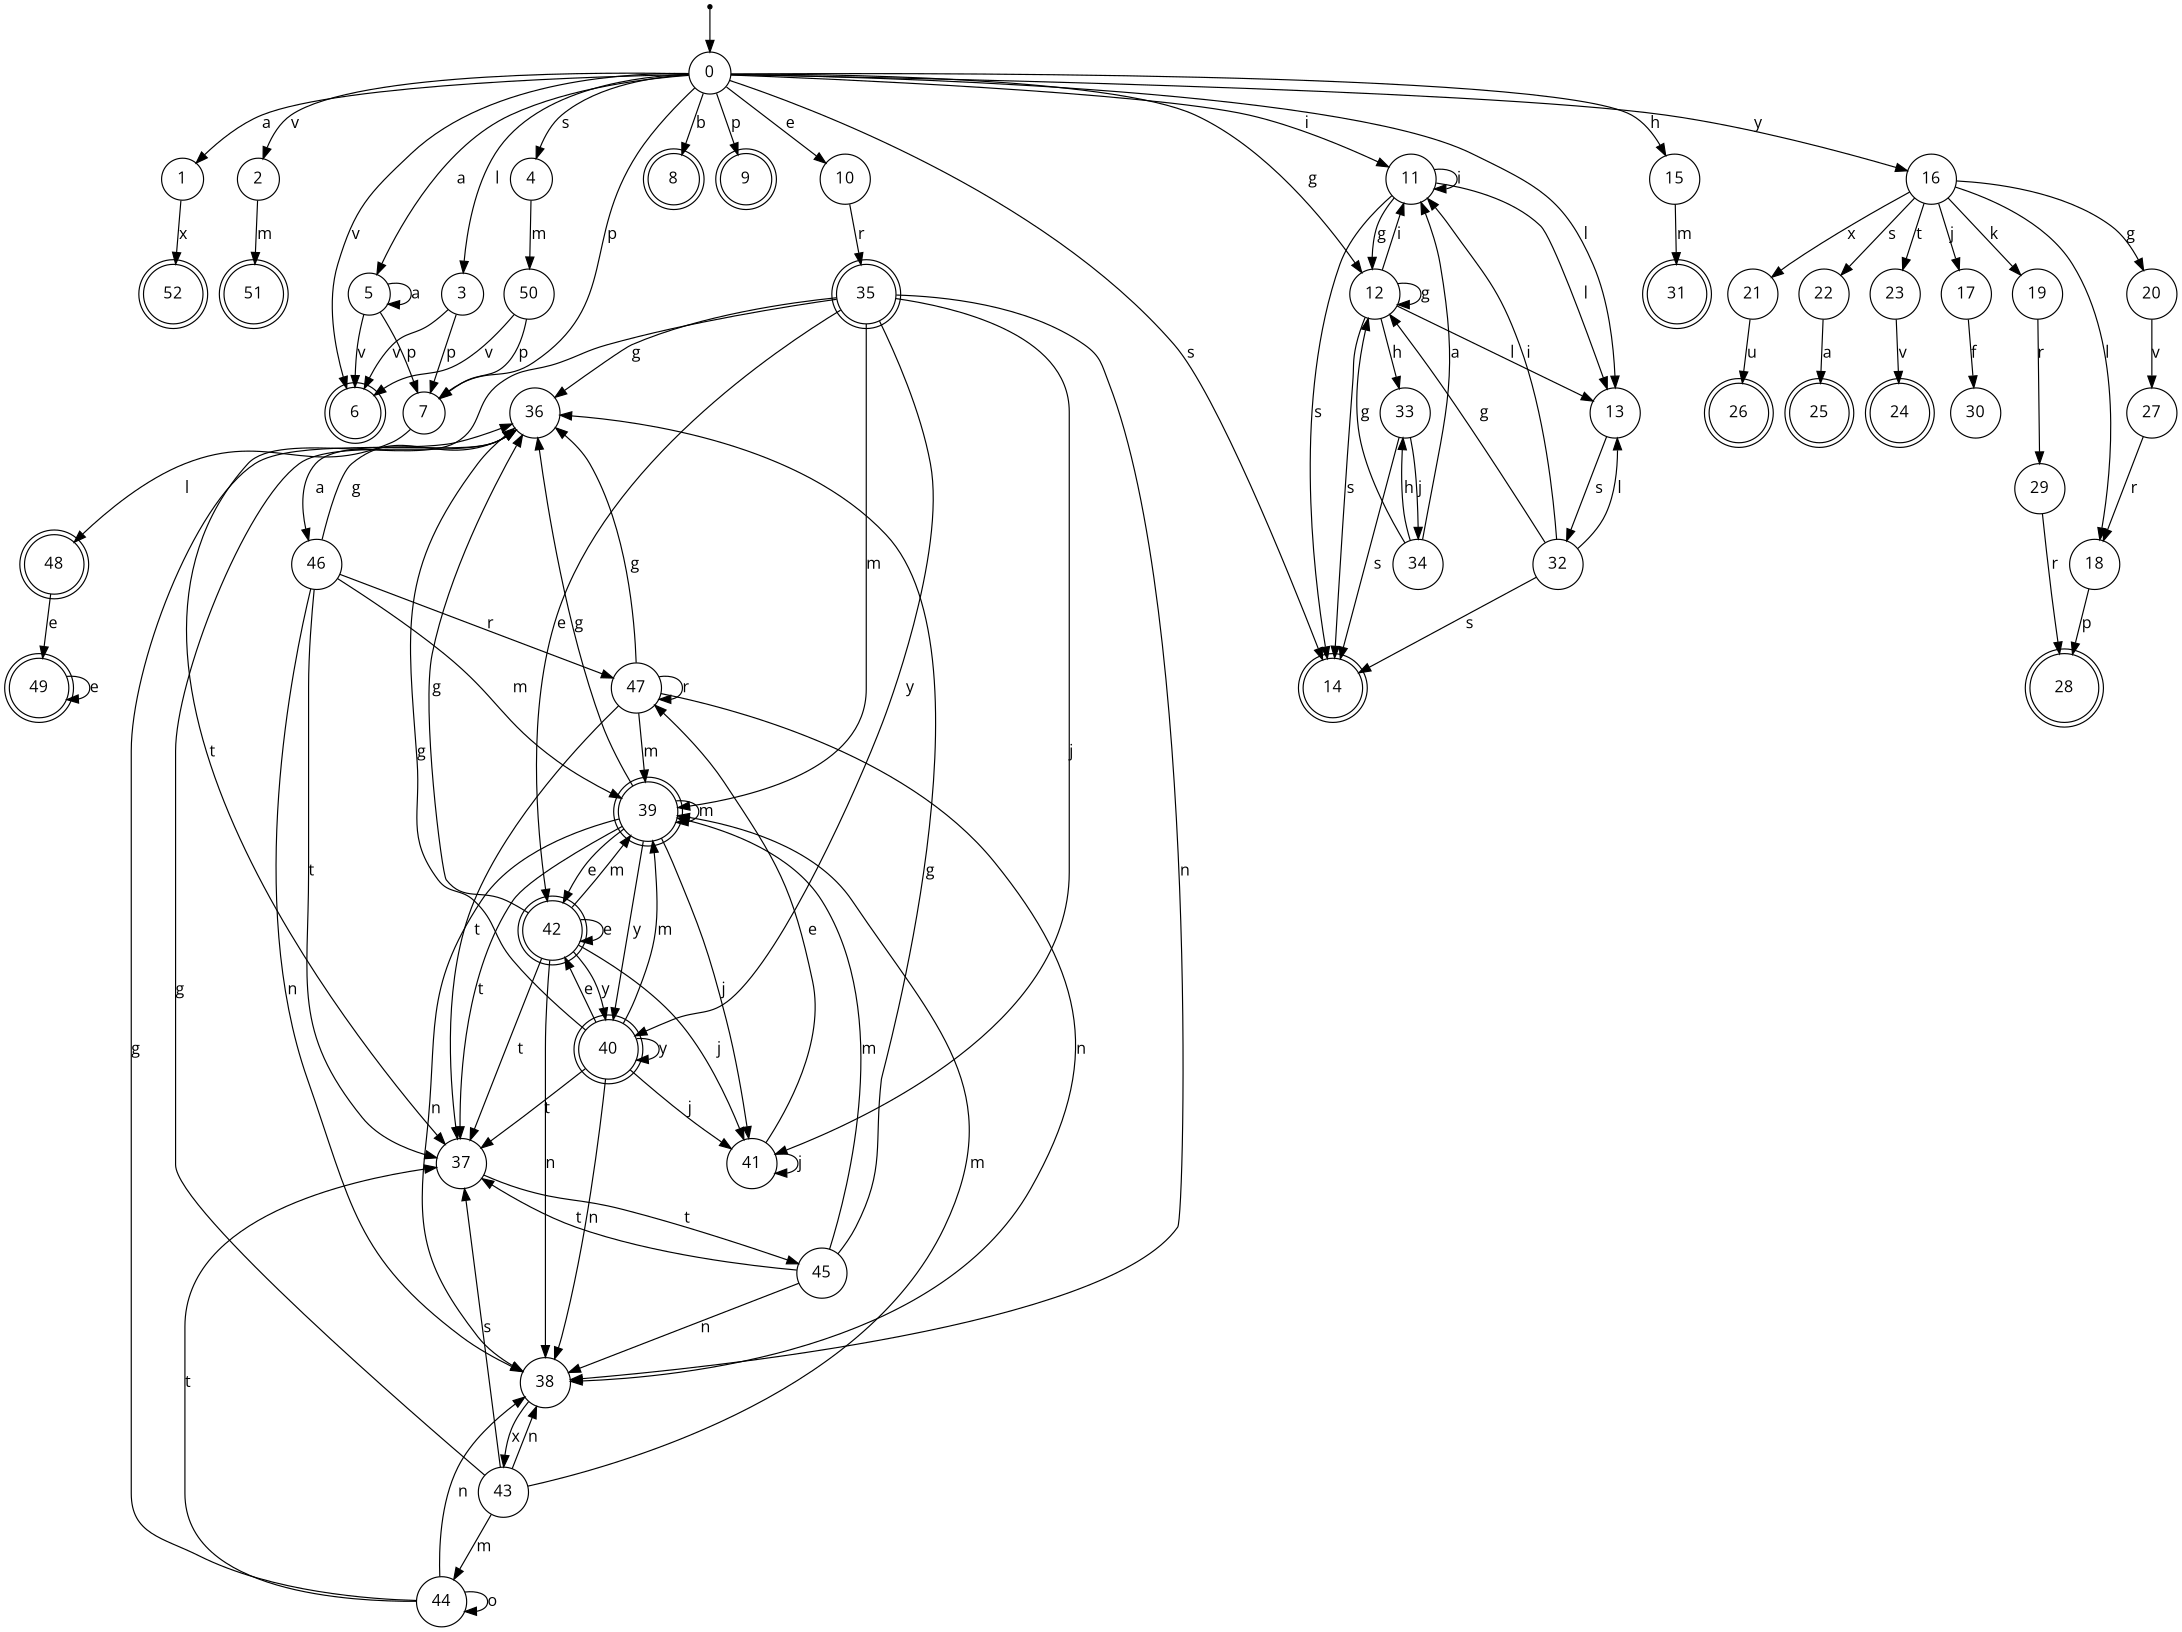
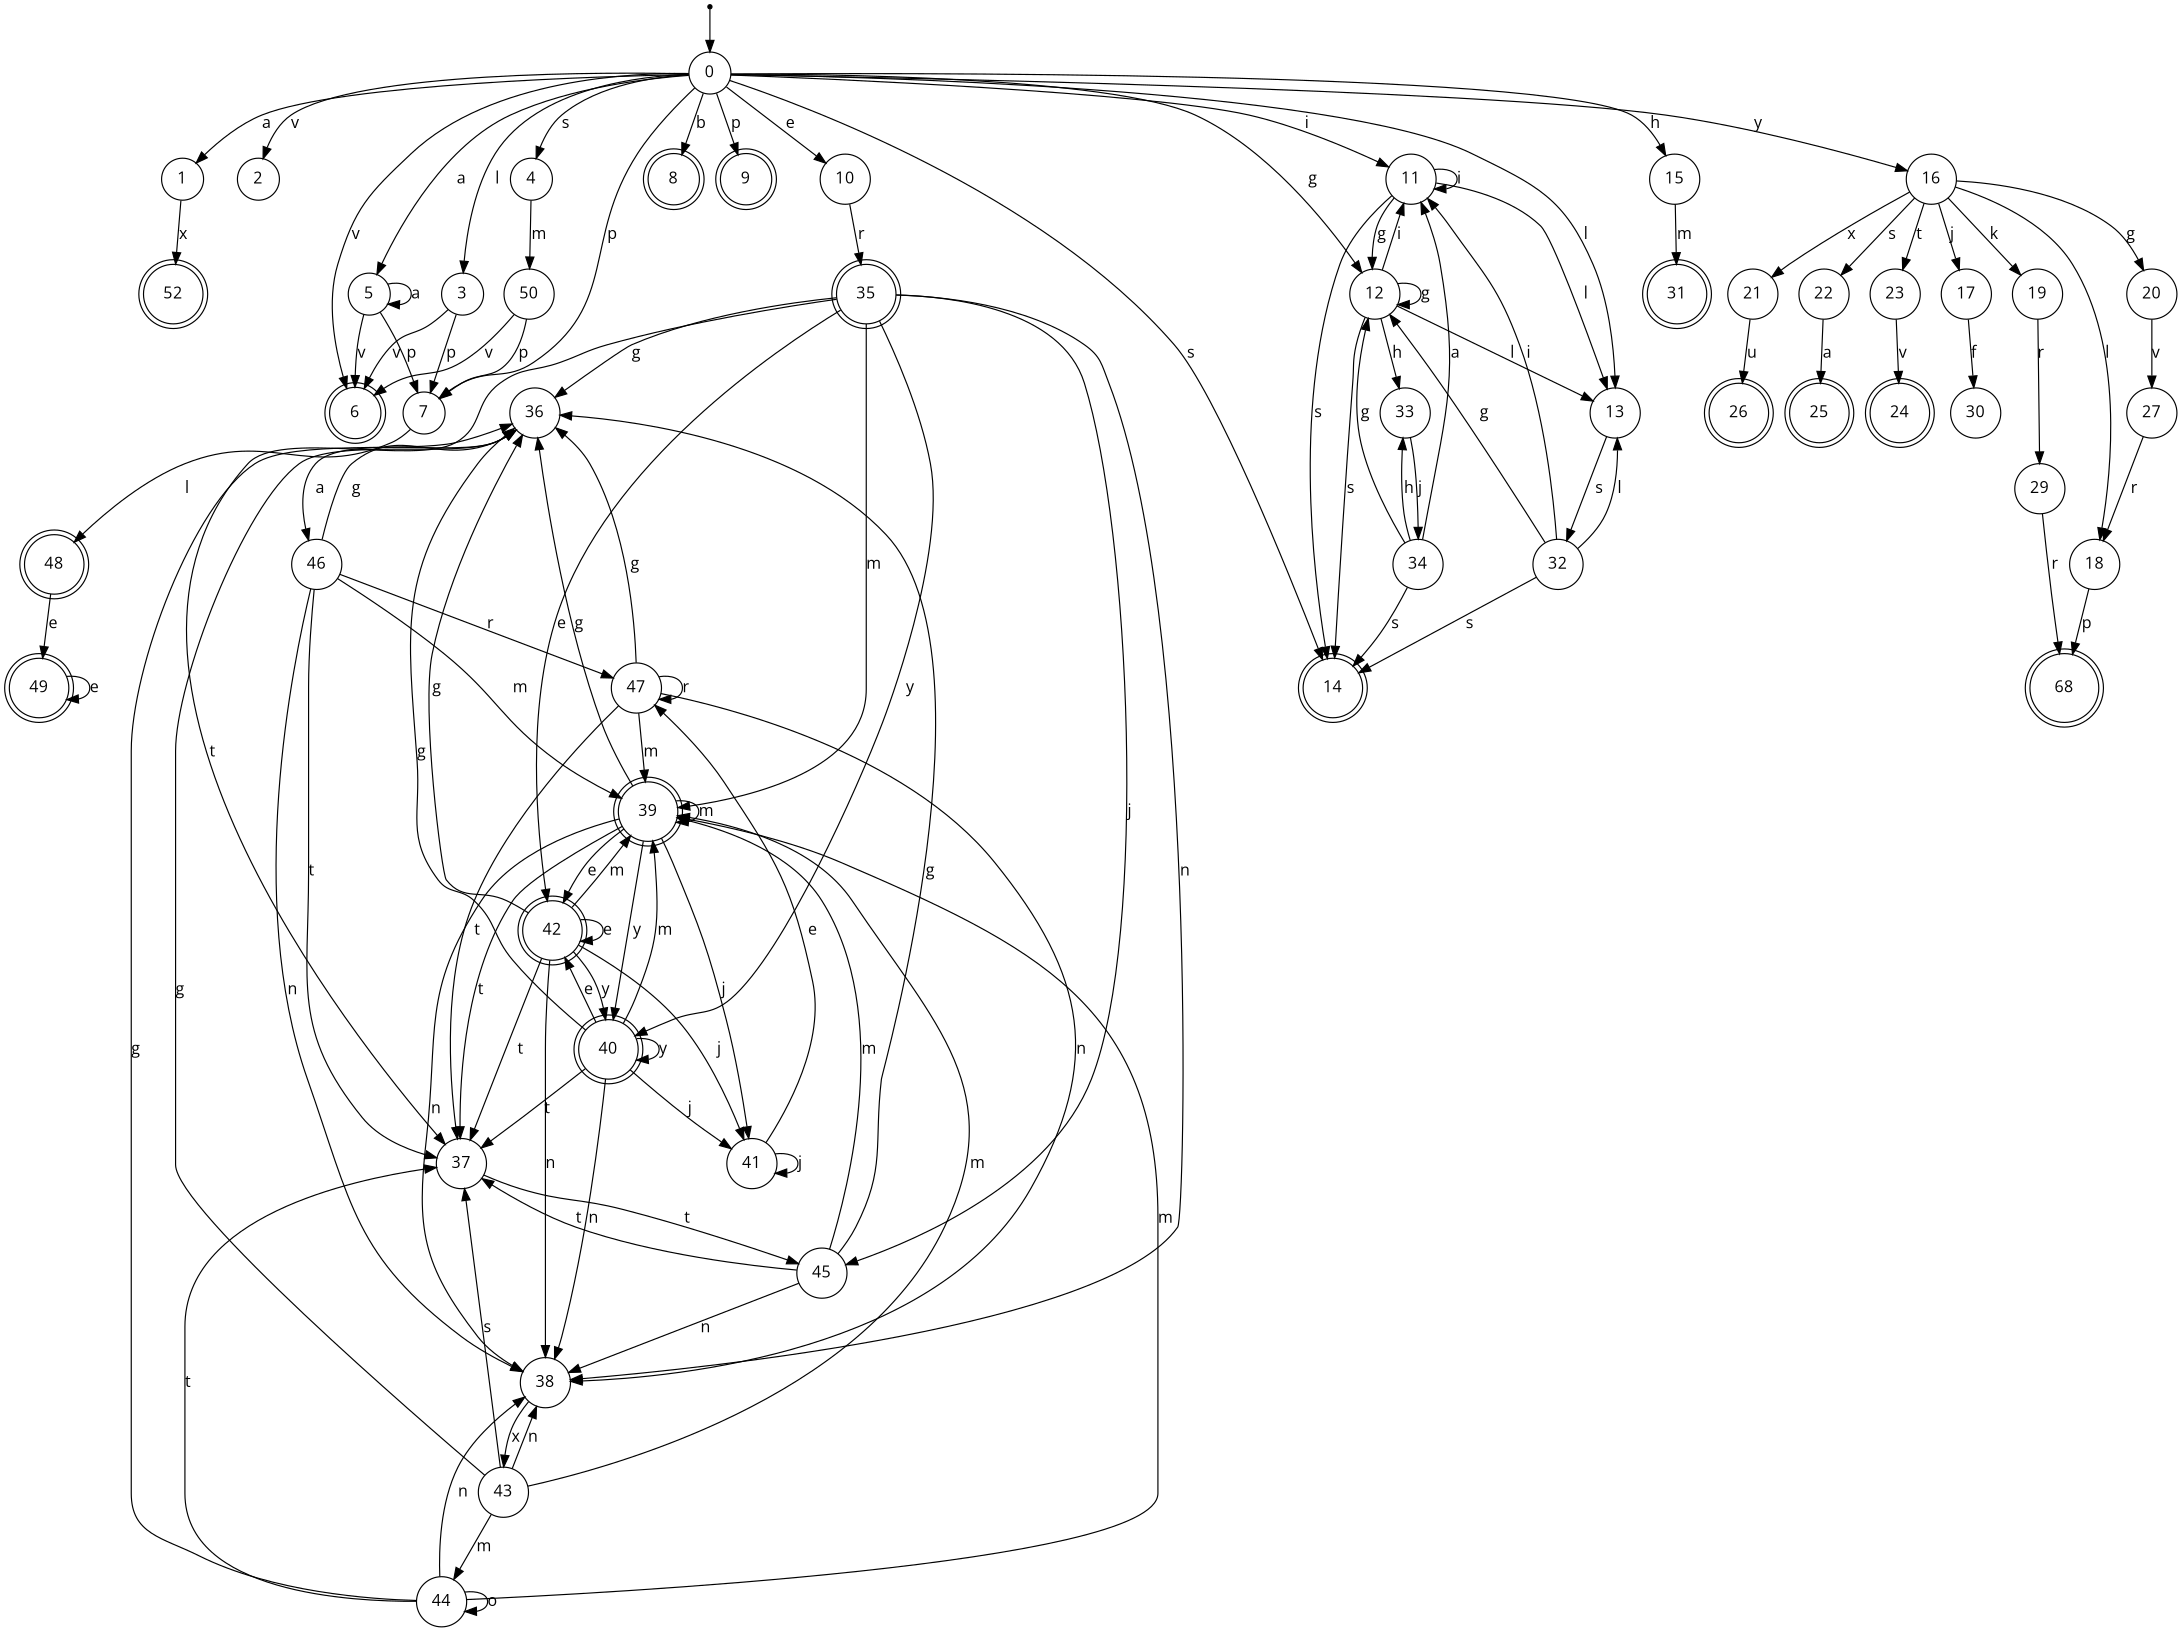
  digraph {
    fontname="Open Sans"
    rankdir=TB
    node [fontname="Open Sans" shape=circle]
    edge [fontname="Open Sans"]
    dummy0 [shape=point]
    0
    1
    2
    3
    4
    5
    6 [shape=doublecircle]
    7
    8 [shape=doublecircle]
    9 [shape=doublecircle]
    10
    11
    12
    13
    14 [shape=doublecircle]
    15
    16
    52 [shape=doublecircle]
-   51 [shape=doublecircle]
    50
    48 [shape=doublecircle]
    35 [shape=doublecircle]
    33
    32
    31 [shape=doublecircle]
    17
    18
    19
    20
    21
    22
    23
    49 [shape=doublecircle]
    36
    37
    38
    39 [shape=doublecircle]
    40 [shape=doublecircle]
    41
    42 [shape=doublecircle]
    34
    30
-   28 [shape=doublecircle]
+   28 [shape=doublecircle label=68]
    29
    27
    26 [shape=doublecircle]
    25 [shape=doublecircle]
    24 [shape=doublecircle]
    46
    45
    43
    47
    44
    dummy0 -> 0
    0 -> 1 [label=a]
    0 -> 2 [label=v]
    0 -> 3 [label=l]
    0 -> 4 [label=s]
    0 -> 5 [label=a]
    0 -> 6 [label=v]
    0 -> 7 [label=p]
    0 -> 8 [label=b]
    0 -> 9 [label=p]
    0 -> 10 [label=e]
    0 -> 11 [label=i]
    0 -> 12 [label=g]
    0 -> 13 [label=l]
    0 -> 14 [label=s]
    0 -> 15 [label=h]
    0 -> 16 [label=y]
    1 -> 52 [label=x]
-   2 -> 51 [label=m]
    3 -> 6 [label=v]
    3 -> 7 [label=p]
    4 -> 50 [label=m]
    5 -> 5 [label=a]
    5 -> 6 [label=v]
    5 -> 7 [label=p]
    7 -> 48 [label=l]
    10 -> 35 [label=r]
    11 -> 11 [label=i]
    11 -> 12 [label=g]
    11 -> 13 [label=l]
    11 -> 14 [label=s]
    12 -> 11 [label=i]
    12 -> 12 [label=g]
    12 -> 13 [label=l]
    12 -> 14 [label=s]
    12 -> 33 [label=h]
    13 -> 32 [label=s]
    15 -> 31 [label=m]
    16 -> 17 [label=j]
    16 -> 18 [label=l]
    16 -> 19 [label=k]
    16 -> 20 [label=g]
    16 -> 21 [label=x]
    16 -> 22 [label=s]
    16 -> 23 [label=t]
    50 -> 6 [label=v]
    50 -> 7 [label=p]
    48 -> 49 [label=e]
    35 -> 36 [label=g]
    35 -> 37 [label=t]
    35 -> 38 [label=n]
    35 -> 39 [label=m]
    35 -> 40 [label=y]
-   35 -> 41 [label=j]
+   35 -> 45 [label=j]
    35 -> 42 [label=e]
    33 -> 34 [label=j]
    32 -> 11 [label=i]
    32 -> 12 [label=g]
    32 -> 13 [label=l]
    32 -> 14 [label=s]
    17 -> 30 [label=f]
    18 -> 28 [label=p]
    19 -> 29 [label=r]
    20 -> 27 [label=v]
    21 -> 26 [label=u]
    22 -> 25 [label=a]
    23 -> 24 [label=v]
    49 -> 49 [label=e]
    36 -> 46 [label=a]
    37 -> 45 [label=t]
    38 -> 43 [label=x]
    39 -> 36 [label=g]
    39 -> 37 [label=t]
    39 -> 38 [label=n]
    39 -> 39 [label=m]
    39 -> 40 [label=y]
    39 -> 41 [label=j]
    39 -> 42 [label=e]
    40 -> 36 [label=g]
    40 -> 37 [label=t]
    40 -> 38 [label=n]
    40 -> 39 [label=m]
    40 -> 40 [label=y]
    40 -> 41 [label=j]
    40 -> 42 [label=e]
    41 -> 41 [label=j]
    41 -> 47 [label=e]
    42 -> 36 [label=g]
    42 -> 37 [label=t]
    42 -> 38 [label=n]
    42 -> 39 [label=m]
    42 -> 40 [label=y]
    42 -> 41 [label=j]
    42 -> 42 [label=e]
    34 -> 11 [label=a]
    34 -> 12 [label=g]
-   33 -> 14 [label=s]
+   34 -> 14 [label=s]
    34 -> 33 [label=h]
    29 -> 28 [label=r]
    27 -> 18 [label=r]
    46 -> 36 [label=g]
    46 -> 37 [label=t]
    46 -> 38 [label=n]
    46 -> 39 [label=m]
    46 -> 47 [label=r]
    45 -> 36 [label=g]
    45 -> 37 [label=t]
    45 -> 38 [label=n]
    45 -> 39 [label=m]
    43 -> 36 [label=g]
    43 -> 37 [label=s]
    43 -> 38 [label=n]
    43 -> 39 [label=m]
    43 -> 44 [label=m]
    47 -> 36 [label=g]
    47 -> 37 [label=t]
    47 -> 38 [label=n]
    47 -> 39 [label=m]
    47 -> 47 [label=r]
    44 -> 36 [label=g]
    44 -> 37 [label=t]
    44 -> 38 [label=n]
+   44 -> 39 [label=m]
    44 -> 44 [label=o]
  }
